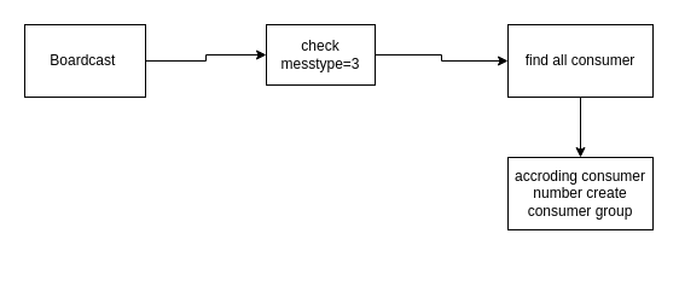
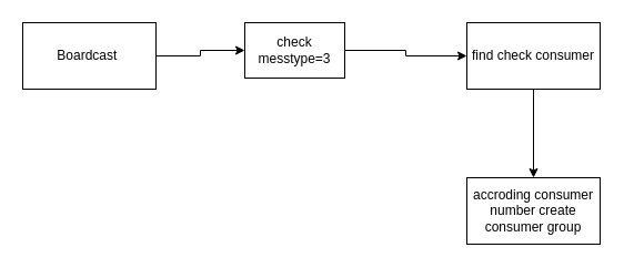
  <mxCell id="0" />
  <mxCell id="1" parent="0" />
  <mxCell id="2" value="" style="edgeStyle=orthogonalEdgeStyle;rounded=0;orthogonalLoop=1;jettySize=auto;html=1;" edge="1" parent="1" source="3" target="5"><mxGeometry relative="1" as="geometry" /></mxCell>
- <mxCell id="3" value="Boardcast&amp;nbsp;" style="rounded=0;whiteSpace=wrap;html=1;" parent="1" vertex="1"><mxGeometry x="20" y="20" width="100" height="60" as="geometry" /></mxCell>
+ <mxCell id="3" value="Boardcast&amp;nbsp;" style="rounded=0;whiteSpace=wrap;html=1;" parent="1" vertex="1"><mxGeometry x="20" y="20" width="120" height="60" as="geometry" /></mxCell>
  <mxCell id="4" value="" style="edgeStyle=orthogonalEdgeStyle;rounded=0;orthogonalLoop=1;jettySize=auto;html=1;" edge="1" parent="1" source="5" target="7"><mxGeometry relative="1" as="geometry" /></mxCell>
  <mxCell id="5" value="check messtype=3" style="rounded=0;whiteSpace=wrap;html=1;" vertex="1" parent="1"><mxGeometry x="220" y="20" width="90" height="50" as="geometry" /></mxCell>
  <mxCell id="6" value="" style="edgeStyle=orthogonalEdgeStyle;rounded=0;orthogonalLoop=1;jettySize=auto;html=1;" edge="1" parent="1" source="7" target="8"><mxGeometry relative="1" as="geometry" /></mxCell>
- <mxCell id="7" value="find all consumer" style="rounded=0;whiteSpace=wrap;html=1;" vertex="1" parent="1"><mxGeometry x="420" y="20" width="120" height="60" as="geometry" /></mxCell>
- <mxCell id="8" value="accroding consumer number create consumer group" style="rounded=0;whiteSpace=wrap;html=1;" vertex="1" parent="1"><mxGeometry x="420" y="130" width="120" height="60" as="geometry" /></mxCell>
+ <mxCell id="7" value="find check consumer" style="rounded=0;whiteSpace=wrap;html=1;" vertex="1" parent="1"><mxGeometry x="420" y="20" width="120" height="60" as="geometry" /></mxCell>
+ <mxCell id="8" value="accroding consumer number create consumer group" style="rounded=0;whiteSpace=wrap;html=1;" vertex="1" parent="1"><mxGeometry x="420" y="160" width="120" height="60" as="geometry" /></mxCell>
